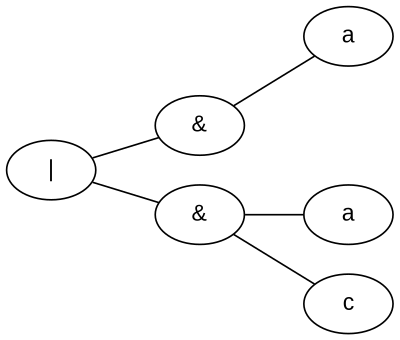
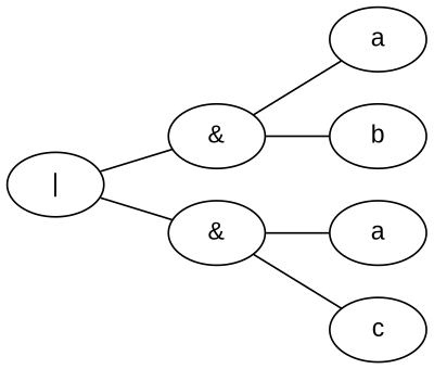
  graph {
    rankdir=LR
    node [fontname=Arial]
    n1 [label="|"]
    n2 [label="&"]
    n3 [label="&"]
    n4 [label=a]
+   n5 [label=b]
    n6 [label=a]
    n7 [label=c]
    n1 -- n2
    n1 -- n3
    n2 -- n4
+   n2 -- n5
    n3 -- n6
    n3 -- n7
  }
